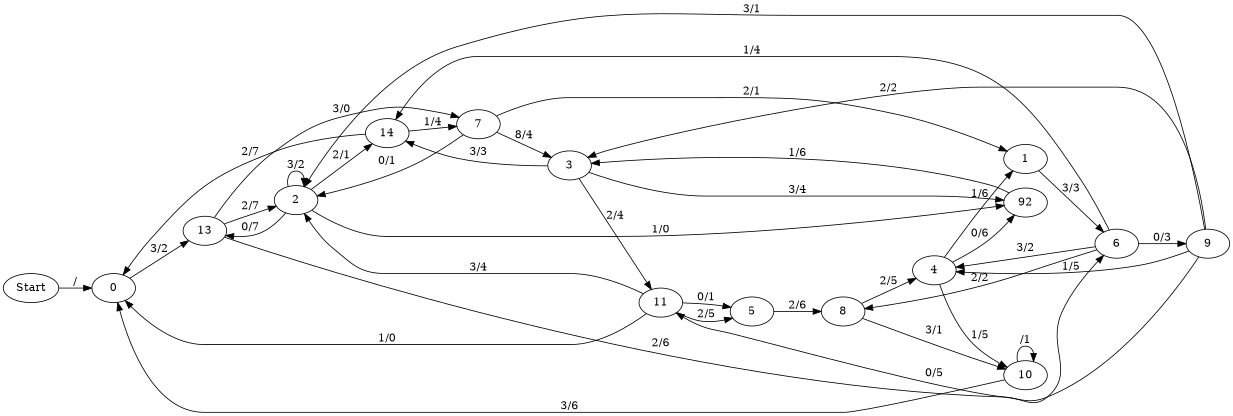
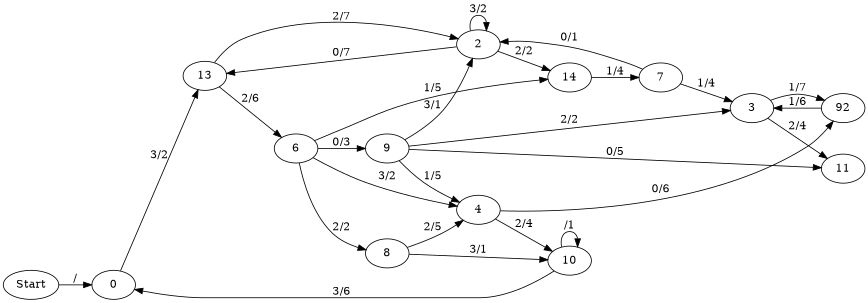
  digraph {
    rankdir=LR
    Start
    0
    13
    2
    6
    7
    n7 [label=92]
    14
    8
    4
    9
-   1
    3
-   5
    10
    11
    Start -> 0 [label="/"]
    0 -> 13 [label="3/2"]
    13 -> 2 [label="2/7"]
    13 -> 6 [label="2/6"]
-   13 -> 7 [label="3/0"]
    2 -> 13 [label="0/7"]
    2 -> 2 [label="3/2"]
-   2 -> n7 [label="1/0"]
-   2 -> 14 [label="2/1"]
-   6 -> 14 [label="1/4"]
+   2 -> 14 [label="2/2"]
+   6 -> 14 [label="1/5"]
    6 -> 8 [label="2/2"]
    6 -> 4 [label="3/2"]
    6 -> 9 [label="0/3"]
    7 -> 2 [label="0/1"]
-   7 -> 1 [label="2/1"]
-   7 -> 3 [label="8/4"]
+   7 -> 3 [label="1/4"]
    n7 -> 3 [label="1/6"]
-   14 -> 0 [label="2/7"]
    14 -> 7 [label="1/4"]
    8 -> 4 [label="2/5"]
    8 -> 10 [label="3/1"]
    4 -> n7 [label="0/6"]
-   4 -> 1 [label="1/6"]
-   4 -> 10 [label="1/5"]
+   4 -> 10 [label="2/4"]
    9 -> 2 [label="3/1"]
    9 -> 4 [label="1/5"]
    9 -> 3 [label="2/2"]
    9 -> 11 [label="0/5"]
-   1 -> 6 [label="3/3"]
-   3 -> n7 [label="3/4"]
-   3 -> 14 [label="3/3"]
+   3 -> n7 [label="1/7"]
    3 -> 11 [label="2/4"]
-   5 -> 8 [label="2/6"]
    10 -> 0 [label="3/6"]
    10 -> 10 [label="/1"]
-   11 -> 0 [label="1/0"]
-   11 -> 2 [label="3/4"]
-   11 -> 5 [label="0/1"]
-   11 -> 5 [label="2/5"]
  }
